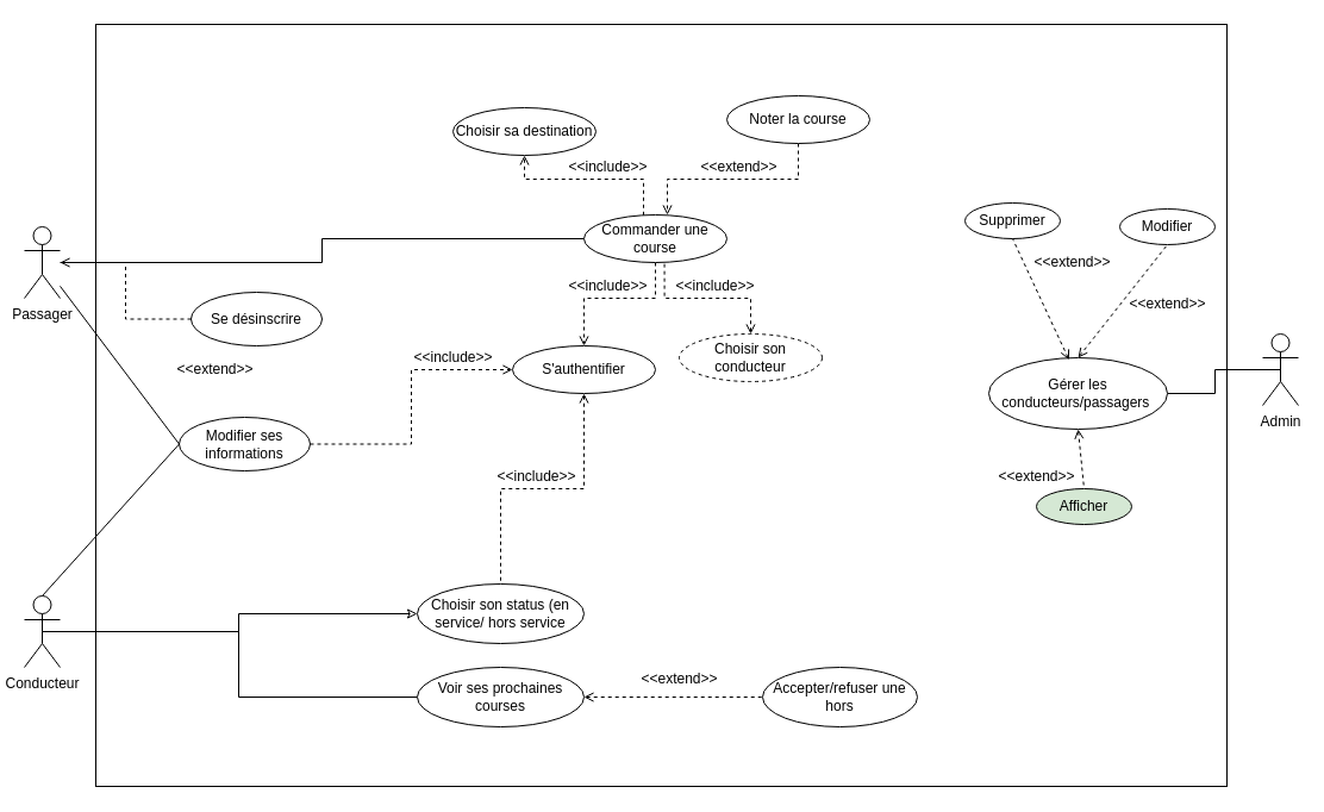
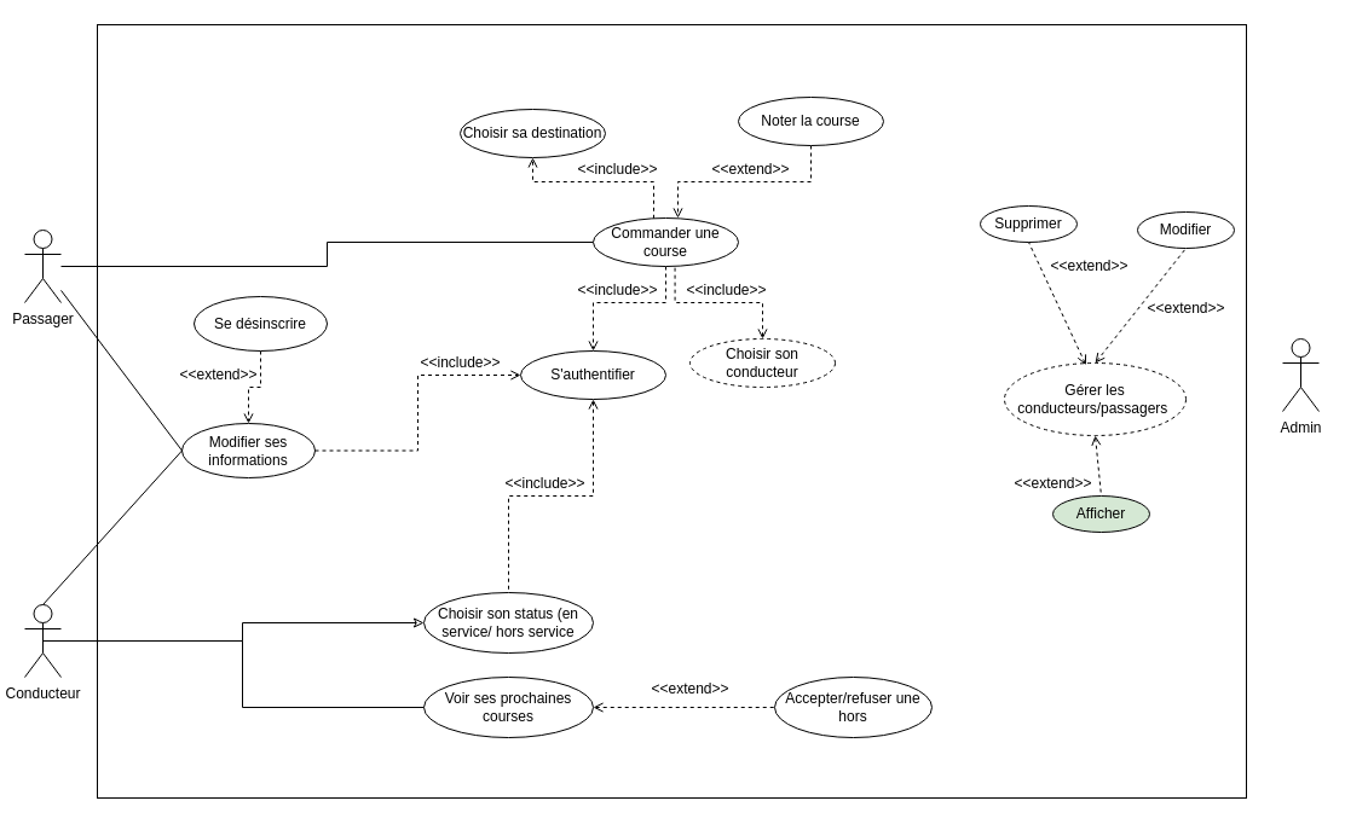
  <mxCell id="0" />
  <mxCell id="1" parent="0" />
  <mxCell id="2" value="" style="rounded=0;whiteSpace=wrap;html=1;" parent="1" vertex="1"><mxGeometry x="80" y="20" width="950" height="640" as="geometry" /></mxCell>
  <mxCell id="3" style="edgeStyle=orthogonalEdgeStyle;rounded=0;orthogonalLoop=1;jettySize=auto;html=1;endArrow=none;endFill=0;entryX=0;entryY=0.5;entryDx=0;entryDy=0;" parent="1" source="4" target="13" edge="1"><mxGeometry relative="1" as="geometry"><mxPoint x="460" y="380" as="targetPoint" /></mxGeometry></mxCell>
  <mxCell id="4" value="Passager" style="shape=umlActor;verticalLabelPosition=bottom;labelBackgroundColor=#ffffff;verticalAlign=top;html=1;outlineConnect=0;" parent="1" vertex="1"><mxGeometry x="20" y="190" width="30" height="60" as="geometry" /></mxCell>
- <mxCell id="5" style="edgeStyle=orthogonalEdgeStyle;rounded=0;orthogonalLoop=1;jettySize=auto;html=1;startArrow=none;startFill=0;endArrow=none;endFill=0;entryX=1;entryY=0.5;entryDx=0;entryDy=0;exitX=0.5;exitY=0.5;exitDx=0;exitDy=0;exitPerimeter=0;" parent="1" source="6" target="19" edge="1"><mxGeometry relative="1" as="geometry"><mxPoint x="790" y="200" as="targetPoint" /></mxGeometry></mxCell>
  <mxCell id="6" value="Admin" style="shape=umlActor;verticalLabelPosition=bottom;labelBackgroundColor=#ffffff;verticalAlign=top;html=1;outlineConnect=0;" parent="1" vertex="1"><mxGeometry x="1060" y="280" width="30" height="60" as="geometry" /></mxCell>
  <mxCell id="7" style="edgeStyle=orthogonalEdgeStyle;rounded=0;orthogonalLoop=1;jettySize=auto;html=1;entryX=0;entryY=0.5;entryDx=0;entryDy=0;endArrow=classic;endFill=0;" parent="1" source="8" target="15" edge="1"><mxGeometry relative="1" as="geometry" /></mxCell>
  <mxCell id="8" value="Conducteur" style="shape=umlActor;verticalLabelPosition=bottom;labelBackgroundColor=#ffffff;verticalAlign=top;html=1;outlineConnect=0;" parent="1" vertex="1"><mxGeometry x="20" y="500" width="30" height="60" as="geometry" /></mxCell>
  <mxCell id="9" style="edgeStyle=orthogonalEdgeStyle;rounded=0;orthogonalLoop=1;jettySize=auto;html=1;entryX=0.5;entryY=0;entryDx=0;entryDy=0;dashed=1;startArrow=open;startFill=0;endArrow=none;endFill=0;" parent="1" source="10" target="15" edge="1"><mxGeometry relative="1" as="geometry" /></mxCell>
  <mxCell id="10" value="S'authentifier" style="ellipse;whiteSpace=wrap;html=1;" parent="1" vertex="1"><mxGeometry x="430" y="290" width="120" height="40" as="geometry" /></mxCell>
  <mxCell id="11" style="edgeStyle=orthogonalEdgeStyle;rounded=0;orthogonalLoop=1;jettySize=auto;html=1;entryX=0.5;entryY=0;entryDx=0;entryDy=0;dashed=1;endArrow=open;endFill=0;" parent="1" source="13" target="10" edge="1"><mxGeometry relative="1" as="geometry"><Array as="points"><mxPoint x="550" y="250" /><mxPoint x="490" y="250" /></Array></mxGeometry></mxCell>
  <mxCell id="12" style="edgeStyle=orthogonalEdgeStyle;rounded=0;orthogonalLoop=1;jettySize=auto;html=1;entryX=0.5;entryY=1;entryDx=0;entryDy=0;dashed=1;startArrow=none;startFill=0;endArrow=open;endFill=0;" parent="1" source="13" target="35" edge="1"><mxGeometry relative="1" as="geometry"><Array as="points"><mxPoint x="540" y="150" /><mxPoint x="440" y="150" /></Array></mxGeometry></mxCell>
  <mxCell id="13" value="Commander une course" style="ellipse;whiteSpace=wrap;html=1;" parent="1" vertex="1"><mxGeometry x="490" y="180" width="120" height="40" as="geometry" /></mxCell>
  <mxCell id="14" style="edgeStyle=orthogonalEdgeStyle;rounded=0;orthogonalLoop=1;jettySize=auto;html=1;endArrow=none;endFill=0;dashed=1;startArrow=open;startFill=0;entryX=0;entryY=0.5;entryDx=0;entryDy=0;exitX=1;exitY=0.5;exitDx=0;exitDy=0;" parent="1" source="31" target="16" edge="1"><mxGeometry relative="1" as="geometry"><mxPoint x="700" y="530" as="targetPoint" /></mxGeometry></mxCell>
  <mxCell id="15" value="Choisir son status (en service/ hors service" style="ellipse;whiteSpace=wrap;html=1;" parent="1" vertex="1"><mxGeometry x="350" y="490" width="140" height="50" as="geometry" /></mxCell>
  <mxCell id="16" value="Accepter/refuser une hors" style="ellipse;whiteSpace=wrap;html=1;" parent="1" vertex="1"><mxGeometry x="640" y="560" width="130" height="50" as="geometry" /></mxCell>
  <mxCell id="17" value="&amp;lt;&amp;lt;extend&amp;gt;&amp;gt;" style="text;html=1;align=center;verticalAlign=middle;resizable=0;points=[];autosize=1;" parent="1" vertex="1"><mxGeometry x="530" y="560" width="80" height="20" as="geometry" /></mxCell>
  <mxCell id="18" value="&amp;lt;&amp;lt;include&amp;gt;&amp;gt;" style="text;html=1;align=center;verticalAlign=middle;resizable=0;points=[];autosize=1;" parent="1" vertex="1"><mxGeometry x="470" y="230" width="80" height="20" as="geometry" /></mxCell>
- <mxCell id="19" value="Gérer les conducteurs/passagers&amp;nbsp;" style="ellipse;whiteSpace=wrap;html=1;" parent="1" vertex="1"><mxGeometry x="830" y="300" width="150" height="60" as="geometry" /></mxCell>
+ <mxCell id="19" value="Gérer les conducteurs/passagers&amp;nbsp;" style="ellipse;whiteSpace=wrap;html=1;dashed=1;" parent="1" vertex="1"><mxGeometry x="830" y="300" width="150" height="60" as="geometry" /></mxCell>
  <mxCell id="20" value="&amp;lt;&amp;lt;include&amp;gt;&amp;gt;" style="text;html=1;align=center;verticalAlign=middle;resizable=0;points=[];autosize=1;rotation=0;" parent="1" vertex="1"><mxGeometry x="410" y="390" width="80" height="20" as="geometry" /></mxCell>
  <mxCell id="21" style="edgeStyle=orthogonalEdgeStyle;rounded=0;orthogonalLoop=1;jettySize=auto;html=1;entryX=0;entryY=0.5;entryDx=0;entryDy=0;startArrow=none;startFill=0;endArrow=open;endFill=0;dashed=1;" parent="1" source="22" target="10" edge="1"><mxGeometry relative="1" as="geometry" /></mxCell>
  <mxCell id="22" value="Modifier ses informations" style="ellipse;whiteSpace=wrap;html=1;" parent="1" vertex="1"><mxGeometry x="150" y="350" width="110" height="45" as="geometry" /></mxCell>
- <mxCell id="23" style="edgeStyle=orthogonalEdgeStyle;rounded=0;orthogonalLoop=1;jettySize=auto;html=1;dashed=1;startArrow=none;startFill=0;endArrow=open;endFill=0;" parent="1" source="24" target="4" edge="1"><mxGeometry relative="1" as="geometry" /></mxCell>
+ <mxCell id="23" style="edgeStyle=orthogonalEdgeStyle;rounded=0;orthogonalLoop=1;jettySize=auto;html=1;entryX=0.5;entryY=0;entryDx=0;entryDy=0;dashed=1;startArrow=none;startFill=0;endArrow=open;endFill=0;" parent="1" source="24" target="22" edge="1"><mxGeometry relative="1" as="geometry" /></mxCell>
  <mxCell id="24" value="Se désinscrire" style="ellipse;whiteSpace=wrap;html=1;" parent="1" vertex="1"><mxGeometry x="160" y="245" width="110" height="45" as="geometry" /></mxCell>
  <mxCell id="25" value="&amp;lt;&amp;lt;include&amp;gt;&amp;gt;" style="text;html=1;align=center;verticalAlign=middle;resizable=0;points=[];autosize=1;rotation=0;" parent="1" vertex="1"><mxGeometry x="340" y="290" width="80" height="20" as="geometry" /></mxCell>
  <mxCell id="26" value="&amp;lt;&amp;lt;extend&amp;gt;&amp;gt;" style="text;html=1;align=center;verticalAlign=middle;resizable=0;points=[];autosize=1;" parent="1" vertex="1"><mxGeometry x="140" y="300" width="80" height="20" as="geometry" /></mxCell>
  <mxCell id="27" style="edgeStyle=orthogonalEdgeStyle;rounded=0;orthogonalLoop=1;jettySize=auto;html=1;dashed=1;startArrow=none;startFill=0;endArrow=open;endFill=0;" parent="1" source="28" edge="1"><mxGeometry relative="1" as="geometry"><mxPoint x="560" y="180" as="targetPoint" /><Array as="points"><mxPoint x="670" y="150" /><mxPoint x="560" y="150" /><mxPoint x="560" y="180" /></Array></mxGeometry></mxCell>
  <mxCell id="28" value="Noter la course" style="ellipse;whiteSpace=wrap;html=1;" parent="1" vertex="1"><mxGeometry x="610" y="80" width="120" height="40" as="geometry" /></mxCell>
  <mxCell id="29" value="&amp;lt;&amp;lt;extend&amp;gt;&amp;gt;" style="text;html=1;align=center;verticalAlign=middle;resizable=0;points=[];autosize=1;" parent="1" vertex="1"><mxGeometry x="580" y="130" width="80" height="20" as="geometry" /></mxCell>
  <mxCell id="30" style="edgeStyle=orthogonalEdgeStyle;rounded=0;orthogonalLoop=1;jettySize=auto;html=1;entryX=0.5;entryY=0.5;entryDx=0;entryDy=0;entryPerimeter=0;startArrow=none;startFill=0;endArrow=none;endFill=0;" parent="1" source="31" target="8" edge="1"><mxGeometry relative="1" as="geometry"><Array as="points"><mxPoint x="200" y="585" /><mxPoint x="200" y="530" /></Array></mxGeometry></mxCell>
  <mxCell id="31" value="Voir ses prochaines courses" style="ellipse;whiteSpace=wrap;html=1;" parent="1" vertex="1"><mxGeometry x="350" y="560" width="140" height="50" as="geometry" /></mxCell>
  <mxCell id="32" style="edgeStyle=orthogonalEdgeStyle;rounded=0;orthogonalLoop=1;jettySize=auto;html=1;entryX=0.563;entryY=0.983;entryDx=0;entryDy=0;startArrow=open;startFill=0;endArrow=none;endFill=0;dashed=1;entryPerimeter=0;" parent="1" source="33" target="13" edge="1"><mxGeometry relative="1" as="geometry" /></mxCell>
  <mxCell id="33" value="Choisir son conducteur" style="ellipse;whiteSpace=wrap;html=1;dashed=1;" parent="1" vertex="1"><mxGeometry x="570" y="280" width="120" height="40" as="geometry" /></mxCell>
  <mxCell id="34" value="&amp;lt;&amp;lt;include&amp;gt;&amp;gt;" style="text;html=1;align=center;verticalAlign=middle;resizable=0;points=[];autosize=1;" parent="1" vertex="1"><mxGeometry x="560" y="230" width="80" height="20" as="geometry" /></mxCell>
  <mxCell id="35" value="Choisir sa destination" style="ellipse;whiteSpace=wrap;html=1;" parent="1" vertex="1"><mxGeometry x="380" y="90" width="120" height="40" as="geometry" /></mxCell>
  <mxCell id="36" value="&amp;lt;&amp;lt;include&amp;gt;&amp;gt;" style="text;html=1;align=center;verticalAlign=middle;resizable=0;points=[];autosize=1;" parent="1" vertex="1"><mxGeometry x="470" y="130" width="80" height="20" as="geometry" /></mxCell>
  <mxCell id="37" value="" style="endArrow=none;html=1;exitX=0.5;exitY=0;exitDx=0;exitDy=0;exitPerimeter=0;entryX=0;entryY=0.5;entryDx=0;entryDy=0;" parent="1" source="8" target="22" edge="1"><mxGeometry width="50" height="50" relative="1" as="geometry"><mxPoint x="380" y="430" as="sourcePoint" /><mxPoint x="430" y="380" as="targetPoint" /></mxGeometry></mxCell>
  <mxCell id="38" value="" style="endArrow=none;html=1;exitX=0;exitY=0.5;exitDx=0;exitDy=0;" parent="1" source="22" target="4" edge="1"><mxGeometry width="50" height="50" relative="1" as="geometry"><mxPoint x="45" y="510" as="sourcePoint" /><mxPoint x="160" y="382.5" as="targetPoint" /></mxGeometry></mxCell>
  <mxCell id="39" value="Modifier" style="ellipse;whiteSpace=wrap;html=1;" parent="1" vertex="1"><mxGeometry x="940" y="175" width="80" height="30" as="geometry" /></mxCell>
  <mxCell id="40" value="" style="endArrow=none;dashed=1;html=1;entryX=0.5;entryY=1;entryDx=0;entryDy=0;exitX=0.5;exitY=0;exitDx=0;exitDy=0;endFill=0;startArrow=open;startFill=0;" parent="1" source="19" target="39" edge="1"><mxGeometry width="50" height="50" relative="1" as="geometry"><mxPoint x="540" y="330" as="sourcePoint" /><mxPoint x="590" y="280" as="targetPoint" /></mxGeometry></mxCell>
  <mxCell id="41" value="&amp;lt;&amp;lt;extend&amp;gt;&amp;gt;" style="text;html=1;align=center;verticalAlign=middle;resizable=0;points=[];autosize=1;" parent="1" vertex="1"><mxGeometry x="940" y="245" width="80" height="20" as="geometry" /></mxCell>
  <mxCell id="42" value="Supprimer" style="ellipse;whiteSpace=wrap;html=1;" parent="1" vertex="1"><mxGeometry x="810" y="170" width="80" height="30" as="geometry" /></mxCell>
  <mxCell id="43" value="" style="endArrow=none;dashed=1;html=1;entryX=0.5;entryY=1;entryDx=0;entryDy=0;exitX=0.449;exitY=0.028;exitDx=0;exitDy=0;endFill=0;startArrow=open;startFill=0;exitPerimeter=0;" parent="1" source="19" target="42" edge="1"><mxGeometry width="50" height="50" relative="1" as="geometry"><mxPoint x="865" y="190" as="sourcePoint" /><mxPoint x="980" y="150" as="targetPoint" /></mxGeometry></mxCell>
  <mxCell id="44" value="&amp;lt;&amp;lt;extend&amp;gt;&amp;gt;" style="text;html=1;align=center;verticalAlign=middle;resizable=0;points=[];autosize=1;" parent="1" vertex="1"><mxGeometry x="860" y="210" width="80" height="20" as="geometry" /></mxCell>
  <mxCell id="45" value="Afficher" style="ellipse;whiteSpace=wrap;html=1;fillColor=#d5e8d4;" parent="1" vertex="1"><mxGeometry x="870" y="410" width="80" height="30" as="geometry" /></mxCell>
  <mxCell id="46" value="" style="endArrow=none;dashed=1;html=1;entryX=0.5;entryY=0;entryDx=0;entryDy=0;exitX=0.5;exitY=1;exitDx=0;exitDy=0;endFill=0;startArrow=open;startFill=0;" parent="1" source="19" target="45" edge="1"><mxGeometry width="50" height="50" relative="1" as="geometry"><mxPoint x="865" y="190" as="sourcePoint" /><mxPoint x="930" y="135" as="targetPoint" /></mxGeometry></mxCell>
  <mxCell id="47" value="&amp;lt;&amp;lt;extend&amp;gt;&amp;gt;" style="text;html=1;align=center;verticalAlign=middle;resizable=0;points=[];autosize=1;" parent="1" vertex="1"><mxGeometry x="830" y="390" width="80" height="20" as="geometry" /></mxCell>
